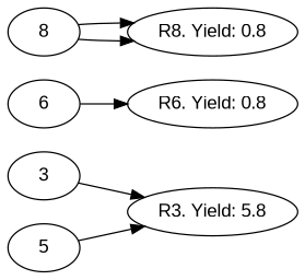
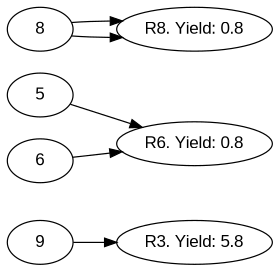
  digraph {
    fontname="Liberation Sans"
    rankdir=LR
    node [fontname="Liberation Sans"]
    edge [fontname="Liberation Sans"]
    n1 [label="R3. Yield: 5.8"]
    n2 [label="R6. Yield: 0.8"]
    n3 [label="R8. Yield: 0.8"]
-   3
+   3 [label=9]
    5
    6
    8
    3 -> n1
-   5 -> n1
+   5 -> n2
    6 -> n2
    8 -> n3
    8 -> n3
  }
